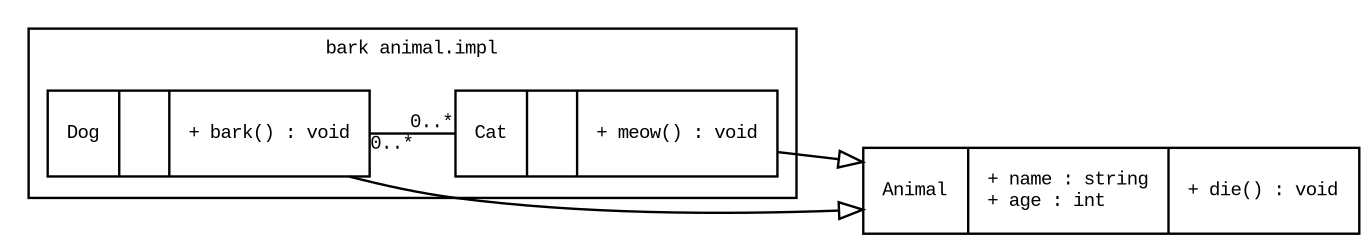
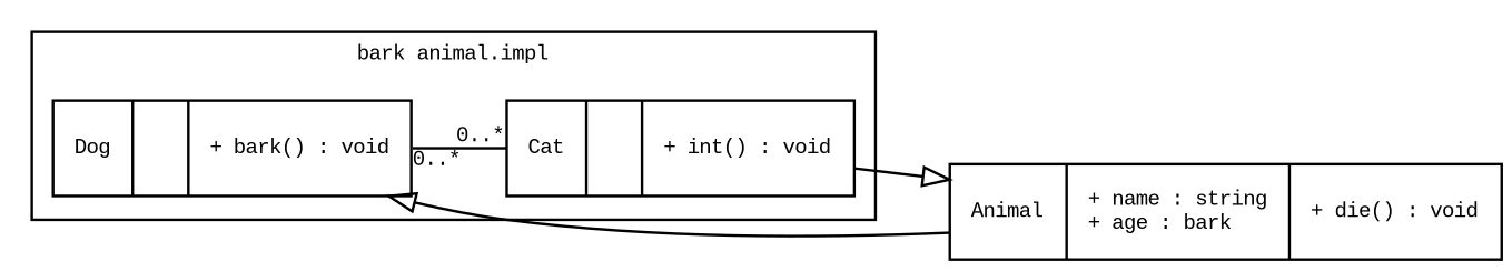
  digraph {
    fontname="Liberation Mono"
    fontsize=8
    rankdir=LR
    node [fontname="Liberation Mono" fontsize=8 shape=record]
    edge [arrowhead=empty fontname="Liberation Mono" fontsize=8]
    n1 [label="{Dog||+ bark() : void\l}"]
-   n2 [label="{Cat||+ meow() : void\l}"]
-   n3 [label="{Animal|+ name : string\l+ age : int\l|+ die() : void\l}"]
+   n2 [label="{Cat||+ int() : void\l}"]
+   n3 [label="{Animal|+ name : string\l+ age : bark\l|+ die() : void\l}"]
    subgraph cluster_1 {
      label="bark animal.impl"
      n1
      n2
    }
    n1 -> n2 [arrowhead=none headlabel="0..*" taillabel="0..*"]
-   n1 -> n3
+   n3 -> n1
    n2 -> n3
  }
